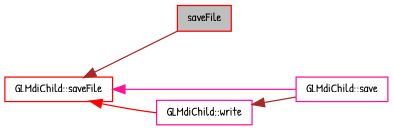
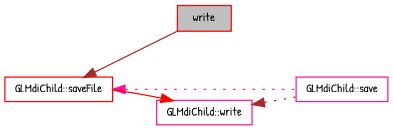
  digraph {
    fontname="Patrick Hand"
    rankdir=LR
    node [color=red fillcolor=white fontname="Patrick Hand" fontsize=10 shape=record style=filled]
    edge [color=brown dir=back fontname="Patrick Hand" fontsize=10 labelfontname=Helvetica labelfontsize=10 style=solid]
-   n1 [fillcolor=grey75 fontcolor=black height=0.2 label=saveFile width=0.4]
+   n1 [fillcolor=grey75 fontcolor=black height=0.2 label=write width=0.4]
    n2 [height=0.2 label="GLMdiChild::saveFile" width=0.4]
    n3 [color=deeppink height=0.2 label="GLMdiChild::save" width=0.4]
    n4 [color=deeppink height=0.2 label="GLMdiChild::write" width=0.4]
    n2 -> n1
-   n2 -> n3 [color=deeppink]
-   n2 -> n4 [color=red]
-   n4 -> n3
+   n2 -> n3 [color=deeppink style=dotted]
+   n4 -> n2 [color=red]
+   n4 -> n3 [style=dotted]
  }
